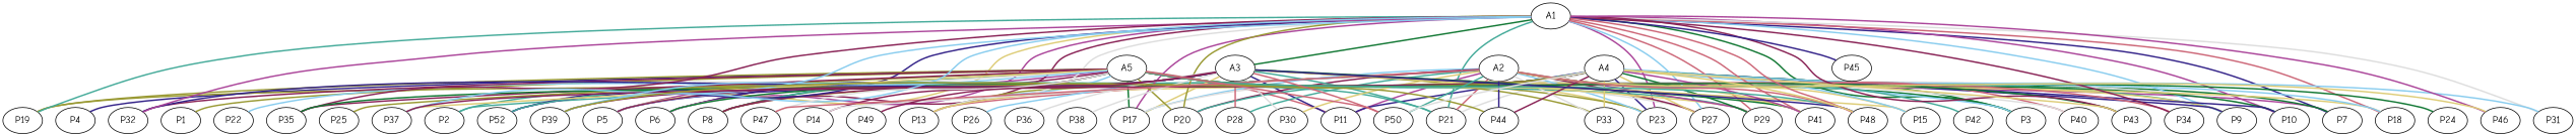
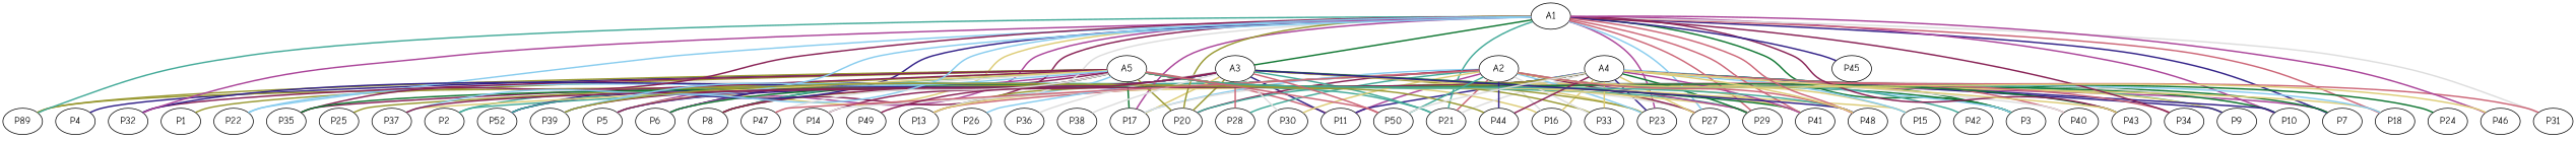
  graph {
    fontname="Comic Neue"
    rankdir=BT
    node [fontname="Comic Neue"]
    edge [color="#DDCC77" fontname="Comic Neue" style=bold]
    P1
    A5
    P2
    A3
    A1
    P3
    A2
    A4
    P4
    P5
    P6
    P7
    P8
    P9
    P10
    P11
    n17 [label=P52]
    P13
    P14
    P15
+   P16
    P17
    P18
-   P19
+   P19 [label=P89]
    P20
    P21
    P22
    P23
    P24
    P25
    P26
    P27
    P28
    P29
    P30
    P31
    P32
    P33
    P34
    P35
    P36
    P37
    P38
    P39
    P40
    P41
    P42
    P43
    P44
    P45
    P46
    P47
    P48
    P49
    P50
    P1 -- A5 [color="#999933"]
    P2 -- A5 [color="#44AA99"]
    P2 -- A3 [color="#44AA99"]
    A3 -- A1 [color="#117733"]
    P3 -- A5 [color="#117733"]
    P3 -- A1 [color="#117733"]
    P3 -- A2 [color="#117733"]
    P3 -- A4 [color="#88CCEE"]
    P4 -- A5 [color="#332288"]
    P5 -- A5 [color="#AA4499"]
    P5 -- A3 [color="#332288"]
    P5 -- A1
    P5 -- A2 [color="#88CCEE"]
    P5 -- A4 [color="#882255"]
    P6 -- A5 [color="#882255"]
    P6 -- A3 [color="#332288"]
    P6 -- A1 [color="#AA4499"]
    P6 -- A2 [color="#DDDDDD"]
    P6 -- A4 [color="#117733"]
    P7 -- A3 [color="#AA4499"]
    P7 -- A1 [color="#332288"]
    P7 -- A4 [color="#117733"]
    P8 -- A5 [color="#117733"]
    P8 -- A3 [color="#44AA99"]
    P8 -- A1 [color="#882255"]
    P8 -- A2 [color="#999933"]
    P8 -- A4 [color="#882255"]
    P9 -- A3 [color="#44AA99"]
-   P9 -- A1 [color="#88CCEE"]
+   P22 -- A1 [color="#88CCEE"]
    P9 -- A2
    P9 -- A4 [color="#332288"]
    P10 -- A3 [color="#DDDDDD"]
    P10 -- A1 [color="#AA4499"]
    P10 -- A2 [color="#117733"]
    P10 -- A4 [color="#332288"]
    P11 -- A5 [color="#CC6677"]
    P11 -- A3 [color="#332288"]
    P11 -- A2 [color="#AA4499"]
    P11 -- A4 [color="#332288"]
    n17 -- A5 [color="#DDDDDD"]
    n17 -- A3 [color="#332288"]
    n17 -- A1 [color="#332288"]
    n17 -- A2 [color="#44AA99"]
    P13 -- A5 [color="#88CCEE"]
    P13 -- A3 [color="#999933"]
    P13 -- A1 [color="#DDDDDD"]
    P13 -- A2 [color="#CC6677"]
    P13 -- A4
    P14 -- A5 [color="#882255"]
    P14 -- A2 [color="#DDDDDD"]
    P15 -- A3
    P15 -- A2
    P15 -- A4 [color="#88CCEE"]
+   P16 -- A5
+   P16 -- A2 [color="#DDDDDD"]
+   P16 -- A4
    P17 -- A5 [color="#117733"]
    P17 -- A3
    P17 -- A1 [color="#AA4499"]
    P17 -- A2 [color="#88CCEE"]
    P17 -- A4 [color="#DDDDDD"]
    P18 -- A3
    P18 -- A1 [color="#CC6677"]
    P18 -- A4 [color="#88CCEE"]
    P19 -- A5 [color="#999933"]
    P19 -- A3 [color="#999933"]
    P19 -- A1 [color="#44AA99"]
    P20 -- A5 [color="#999933"]
+   P20 -- A3 [color="#999933"]
    P20 -- A1 [color="#999933"]
    P20 -- A2 [color="#882255"]
    P20 -- A4 [color="#44AA99"]
    P21 -- A5 [color="#44AA99"]
    P21 -- A3 [color="#44AA99"]
    P21 -- A1 [color="#44AA99"]
    P21 -- A2 [color="#CC6677"]
    P21 -- A4 [color="#DDDDDD"]
    P22 -- A3 [color="#88CCEE"]
    P23 -- A5
    P23 -- A3 [color="#999933"]
    P23 -- A1 [color="#AA4499"]
    P23 -- A2 [color="#88CCEE"]
    P23 -- A4 [color="#332288"]
    P24 -- A4 [color="#117733"]
    P25 -- A5 [color="#999933"]
    P26 -- A3 [color="#88CCEE"]
    P27 -- A5
    P27 -- A3 [color="#DDDDDD"]
    P27 -- A1 [color="#88CCEE"]
    P27 -- A2 [color="#882255"]
    P27 -- A4
    P28 -- A3 [color="#CC6677"]
    P28 -- A2 [color="#44AA99"]
    P29 -- A5 [color="#44AA99"]
    P29 -- A3
    P29 -- A1 [color="#CC6677"]
    P29 -- A2 [color="#AA4499"]
    P29 -- A4 [color="#117733"]
    P30 -- A3 [color="#DDDDDD"]
    P30 -- A2
    P31 -- A1 [color="#DDDDDD"]
-   P31 -- A4 [color="#88CCEE"]
+   P31 -- A4 [color="#CC6677"]
    P32 -- A5 [color="#882255"]
    P32 -- A3 [color="#332288"]
    P32 -- A1 [color="#AA4499"]
    P33 -- A5 [color="#999933"]
    P33 -- A2 [color="#DDDDDD"]
    P33 -- A4
    P34 -- A5 [color="#CC6677"]
    P34 -- A1 [color="#882255"]
    P35 -- A5 [color="#882255"]
    P35 -- A1 [color="#882255"]
    P35 -- A4 [color="#117733"]
    P36 -- A3 [color="#DDDDDD"]
    P37 -- A5
    P37 -- A1 [color="#88CCEE"]
    P37 -- A4 [color="#882255"]
    P38 -- A3 [color="#DDDDDD"]
    P39 -- A5 [color="#88CCEE"]
    P39 -- A3 [color="#882255"]
    P39 -- A1 [color="#88CCEE"]
    P39 -- A4 [color="#999933"]
    P40 -- A2 [color="#CC6677"]
    P40 -- A4 [color="#DDDDDD"]
    P41 -- A5
    P41 -- A3 [color="#117733"]
    P41 -- A1 [color="#CC6677"]
    P41 -- A2
    P41 -- A4 [color="#AA4499"]
    P42 -- A2 [color="#44AA99"]
    P43 -- A5 [color="#117733"]
    P43 -- A1 [color="#882255"]
    P43 -- A4
    P44 -- A5 [color="#999933"]
    P44 -- A2 [color="#332288"]
    P44 -- A4 [color="#882255"]
    P45 -- A1 [color="#332288"]
    P46 -- A1 [color="#AA4499"]
    P46 -- A2
    P47 -- A5 [color="#DDDDDD"]
    P47 -- A2 [color="#CC6677"]
    P48 -- A5 [color="#44AA99"]
    P48 -- A3 [color="#332288"]
    P48 -- A1 [color="#CC6677"]
    P48 -- A2 [color="#CC6677"]
    P48 -- A4
    P49 -- A3 [color="#882255"]
    P50 -- A5 [color="#CC6677"]
    P50 -- A3 [color="#CC6677"]
    P50 -- A2 [color="#44AA99"]
    P50 -- A4 [color="#DDDDDD"]
  }
